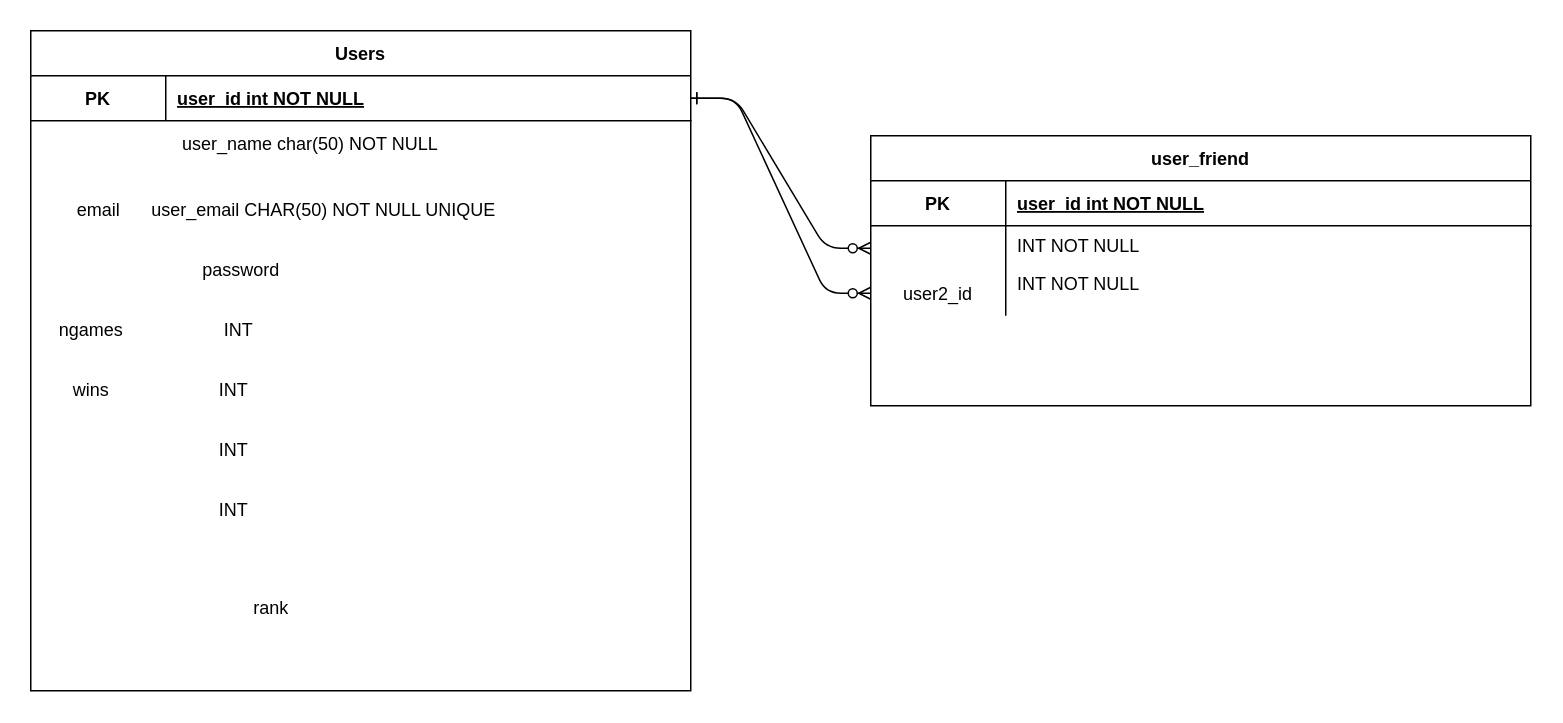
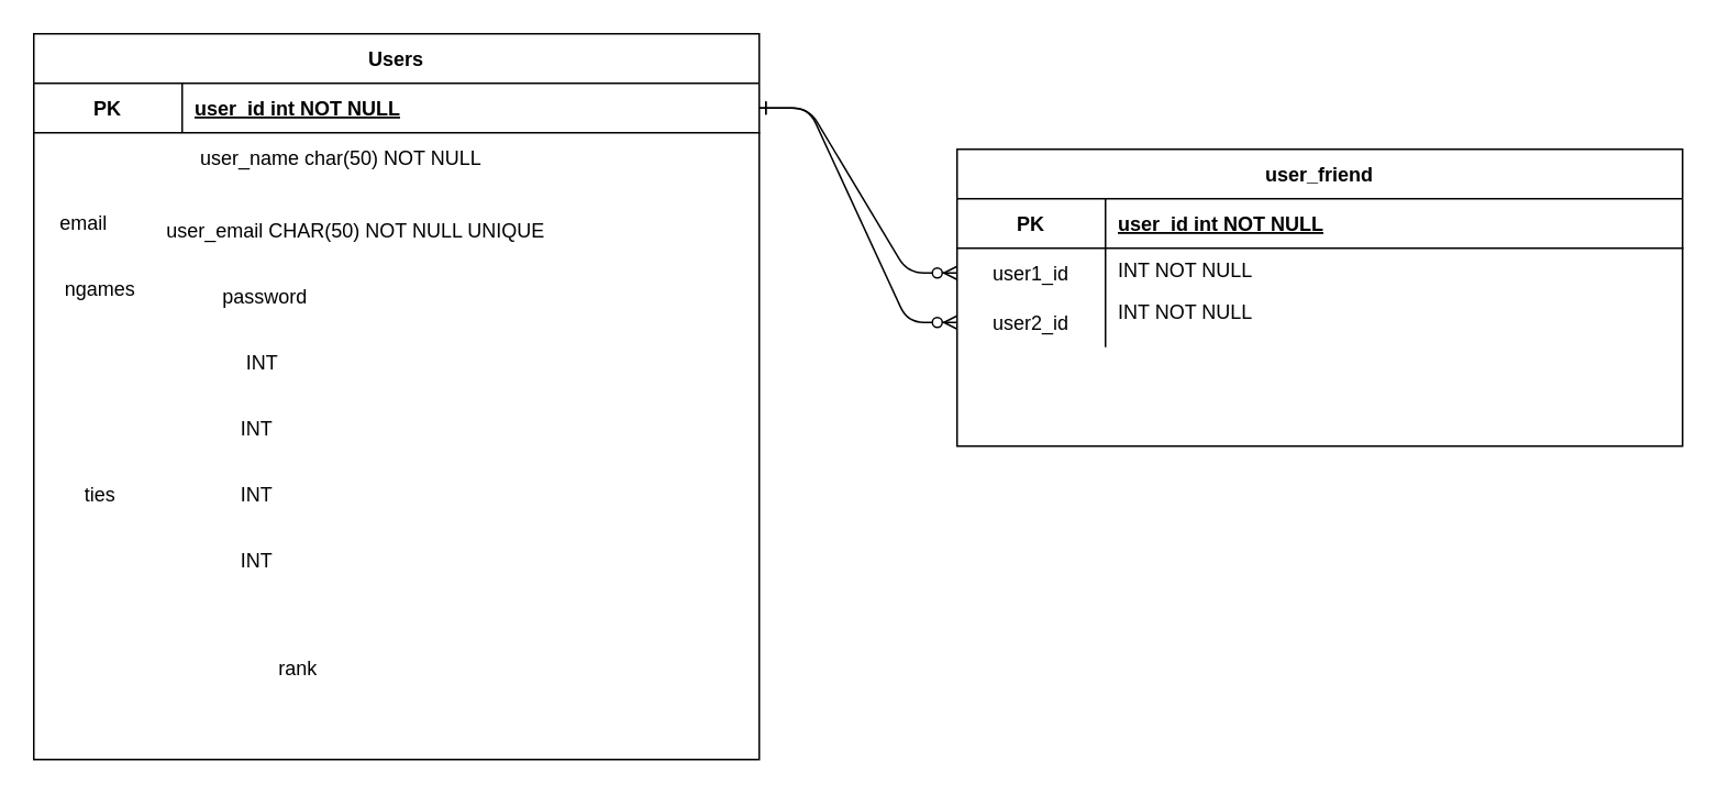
  <mxCell id="0" />
  <mxCell id="1" parent="0" />
  <mxCell id="2" value="Users" style="shape=table;startSize=30;container=1;collapsible=1;childLayout=tableLayout;fixedRows=1;rowLines=0;fontStyle=1;align=center;resizeLast=1;" parent="1" vertex="1"><mxGeometry x="20" y="20" width="440" height="440" as="geometry" /></mxCell>
  <mxCell id="3" value="" style="shape=partialRectangle;collapsible=0;dropTarget=0;pointerEvents=0;fillColor=none;points=[[0,0.5],[1,0.5]];portConstraint=eastwest;top=0;left=0;right=0;bottom=1;" parent="2" vertex="1"><mxGeometry y="30" width="440" height="30" as="geometry" /></mxCell>
  <mxCell id="4" value="PK" style="shape=partialRectangle;overflow=hidden;connectable=0;fillColor=none;top=0;left=0;bottom=0;right=0;fontStyle=1;" parent="3" vertex="1"><mxGeometry width="90" height="30" as="geometry"><mxRectangle width="90" height="30" as="alternateBounds" /></mxGeometry></mxCell>
  <mxCell id="5" value="user_id int NOT NULL " style="shape=partialRectangle;overflow=hidden;connectable=0;fillColor=none;top=0;left=0;bottom=0;right=0;align=left;spacingLeft=6;fontStyle=5;" parent="3" vertex="1"><mxGeometry x="90" width="350" height="30" as="geometry"><mxRectangle width="350" height="30" as="alternateBounds" /></mxGeometry></mxCell>
  <mxCell id="6" value="" style="shape=partialRectangle;collapsible=0;dropTarget=0;pointerEvents=0;fillColor=none;points=[[0,0.5],[1,0.5]];portConstraint=eastwest;top=0;left=0;right=0;bottom=0;" parent="2" vertex="1"><mxGeometry y="60" width="440" height="30" as="geometry" /></mxCell>
  <mxCell id="7" value=" user_name char(50) NOT NULL" style="shape=partialRectangle;overflow=hidden;connectable=0;fillColor=none;top=0;left=0;bottom=0;right=0;align=left;spacingLeft=6;" parent="6" vertex="1"><mxGeometry x="90" width="350" height="30" as="geometry"><mxRectangle width="350" height="30" as="alternateBounds" /></mxGeometry></mxCell>
- <mxCell id="8" value="&lt;font color=&quot;#000000&quot;&gt;wins&lt;/font&gt;" style="text;html=1;align=center;verticalAlign=middle;resizable=0;points=[];autosize=1;strokeColor=none;fillColor=none;fontColor=#FF2212;" vertex="1" parent="1"><mxGeometry x="40" y="250" width="40" height="20" as="geometry" /></mxCell>
  <mxCell id="9" value="INT" style="text;html=1;align=center;verticalAlign=middle;resizable=0;points=[];autosize=1;strokeColor=none;fillColor=none;fontColor=#000000;" vertex="1" parent="1"><mxGeometry x="140" y="250" width="30" height="20" as="geometry" /></mxCell>
  <mxCell id="10" value="INT&amp;nbsp;" style="text;html=1;align=center;verticalAlign=middle;resizable=0;points=[];autosize=1;strokeColor=none;fillColor=none;fontColor=#000000;" vertex="1" parent="1"><mxGeometry x="140" y="210" width="40" height="20" as="geometry" /></mxCell>
  <mxCell id="11" value="&lt;span style=&quot;color: rgb(0 , 0 , 0)&quot;&gt;password&lt;/span&gt;" style="text;html=1;align=center;verticalAlign=middle;resizable=0;points=[];autosize=1;strokeColor=none;fillColor=none;fontColor=#FF2212;" vertex="1" parent="1"><mxGeometry x="125" y="170" width="70" height="20" as="geometry" /></mxCell>
- <mxCell id="12" value="ngames&lt;br&gt;" style="text;html=1;align=center;verticalAlign=middle;resizable=0;points=[];autosize=1;strokeColor=none;fillColor=none;fontColor=#000000;" vertex="1" parent="1"><mxGeometry x="30" y="210" width="60" height="20" as="geometry" /></mxCell>
+ <mxCell id="12" value="ngames&lt;br&gt;" style="text;html=1;align=center;verticalAlign=middle;resizable=0;points=[];autosize=1;strokeColor=none;fillColor=none;fontColor=#000000;" vertex="1" parent="1"><mxGeometry x="30" y="165" width="60" height="20" as="geometry" /></mxCell>
  <mxCell id="13" value="INT" style="text;html=1;align=center;verticalAlign=middle;resizable=0;points=[];autosize=1;strokeColor=none;fillColor=none;fontColor=#000000;" vertex="1" parent="1"><mxGeometry x="140" y="290" width="30" height="20" as="geometry" /></mxCell>
+ <mxCell id="14" value="ties&lt;br&gt;" style="text;html=1;align=center;verticalAlign=middle;resizable=0;points=[];autosize=1;strokeColor=none;fillColor=none;fontColor=#000000;" vertex="1" parent="1"><mxGeometry x="45" y="290" width="30" height="20" as="geometry" /></mxCell>
  <mxCell id="15" value="INT" style="text;html=1;align=center;verticalAlign=middle;resizable=0;points=[];autosize=1;strokeColor=none;fillColor=none;fontColor=#000000;" vertex="1" parent="1"><mxGeometry x="140" y="330" width="30" height="20" as="geometry" /></mxCell>
  <mxCell id="16" value="rank" style="text;html=1;align=center;verticalAlign=middle;resizable=0;points=[];autosize=1;strokeColor=none;fillColor=none;fontColor=#000000;" vertex="1" parent="1"><mxGeometry x="160" y="395" width="40" height="20" as="geometry" /></mxCell>
- <mxCell id="17" value="&lt;font color=&quot;#000000&quot;&gt;email&lt;/font&gt;" style="text;html=1;align=center;verticalAlign=middle;resizable=0;points=[];autosize=1;strokeColor=none;fillColor=none;fontColor=#FF2212;" vertex="1" parent="1"><mxGeometry x="45" y="130" width="40" height="20" as="geometry" /></mxCell>
+ <mxCell id="17" value="&lt;font color=&quot;#000000&quot;&gt;email&lt;/font&gt;" style="text;html=1;align=center;verticalAlign=middle;resizable=0;points=[];autosize=1;strokeColor=none;fillColor=none;fontColor=#FF2212;" vertex="1" parent="1"><mxGeometry x="30" y="125" width="40" height="20" as="geometry" /></mxCell>
  <mxCell id="18" value="user_email CHAR(50) NOT NULL UNIQUE" style="text;html=1;align=center;verticalAlign=middle;resizable=0;points=[];autosize=1;strokeColor=none;fillColor=none;fontColor=#000000;" vertex="1" parent="1"><mxGeometry x="95" y="130" width="240" height="20" as="geometry" /></mxCell>
  <mxCell id="19" value="user_friend" style="shape=table;startSize=30;container=1;collapsible=1;childLayout=tableLayout;fixedRows=1;rowLines=0;fontStyle=1;align=center;resizeLast=1;" vertex="1" parent="1"><mxGeometry x="580" y="90" width="440" height="180" as="geometry" /></mxCell>
  <mxCell id="20" value="" style="shape=partialRectangle;collapsible=0;dropTarget=0;pointerEvents=0;fillColor=none;points=[[0,0.5],[1,0.5]];portConstraint=eastwest;top=0;left=0;right=0;bottom=1;" vertex="1" parent="19"><mxGeometry y="30" width="440" height="30" as="geometry" /></mxCell>
  <mxCell id="21" value="PK" style="shape=partialRectangle;overflow=hidden;connectable=0;fillColor=none;top=0;left=0;bottom=0;right=0;fontStyle=1;" vertex="1" parent="20"><mxGeometry width="90" height="30" as="geometry"><mxRectangle width="90" height="30" as="alternateBounds" /></mxGeometry></mxCell>
  <mxCell id="22" value="user_id int NOT NULL " style="shape=partialRectangle;overflow=hidden;connectable=0;fillColor=none;top=0;left=0;bottom=0;right=0;align=left;spacingLeft=6;fontStyle=5;" vertex="1" parent="20"><mxGeometry x="90" width="350" height="30" as="geometry"><mxRectangle width="350" height="30" as="alternateBounds" /></mxGeometry></mxCell>
  <mxCell id="23" value="" style="shape=partialRectangle;collapsible=0;dropTarget=0;pointerEvents=0;fillColor=none;points=[[0,0.5],[1,0.5]];portConstraint=eastwest;top=0;left=0;right=0;bottom=0;" vertex="1" parent="19"><mxGeometry y="60" width="440" height="30" as="geometry" /></mxCell>
+ <mxCell id="24" value="user1_id" style="shape=partialRectangle;overflow=hidden;connectable=0;fillColor=none;top=0;left=0;bottom=0;right=0;" vertex="1" parent="23"><mxGeometry width="90" height="30" as="geometry"><mxRectangle width="90" height="30" as="alternateBounds" /></mxGeometry></mxCell>
  <mxCell id="25" value="INT NOT NULL&#10;" style="shape=partialRectangle;overflow=hidden;connectable=0;fillColor=none;top=0;left=0;bottom=0;right=0;align=left;spacingLeft=6;verticalAlign=top;" vertex="1" parent="23"><mxGeometry x="90" width="350" height="30" as="geometry"><mxRectangle width="350" height="30" as="alternateBounds" /></mxGeometry></mxCell>
  <mxCell id="26" value="" style="shape=partialRectangle;collapsible=0;dropTarget=0;pointerEvents=0;fillColor=none;points=[[0,0.5],[1,0.5]];portConstraint=eastwest;top=0;left=0;right=0;bottom=0;" vertex="1" parent="19"><mxGeometry y="90" width="440" height="30" as="geometry" /></mxCell>
  <mxCell id="27" value="user2_id" style="shape=partialRectangle;overflow=hidden;connectable=0;fillColor=none;top=0;left=0;bottom=0;right=0;" vertex="1" parent="26"><mxGeometry width="90" height="30" as="geometry"><mxRectangle width="90" height="30" as="alternateBounds" /></mxGeometry></mxCell>
  <mxCell id="28" value="INT NOT NULL&#10;" style="shape=partialRectangle;overflow=hidden;connectable=0;fillColor=none;top=0;left=0;bottom=0;right=0;align=left;spacingLeft=6;" vertex="1" parent="26"><mxGeometry x="90" width="350" height="30" as="geometry"><mxRectangle width="350" height="30" as="alternateBounds" /></mxGeometry></mxCell>
  <mxCell id="29" value="" style="edgeStyle=entityRelationEdgeStyle;endArrow=ERzeroToMany;startArrow=ERone;endFill=1;startFill=0;exitX=1;exitY=0.5;exitDx=0;exitDy=0;entryX=0;entryY=0.5;entryDx=0;entryDy=0;" edge="1" parent="1" source="3" target="26"><mxGeometry width="100" height="100" relative="1" as="geometry"><mxPoint x="-90" y="90" as="sourcePoint" /><mxPoint x="-70" y="615" as="targetPoint" /></mxGeometry></mxCell>
  <mxCell id="30" value="" style="edgeStyle=entityRelationEdgeStyle;endArrow=ERzeroToMany;startArrow=ERone;endFill=1;startFill=0;exitX=1;exitY=0.5;exitDx=0;exitDy=0;entryX=0;entryY=0.5;entryDx=0;entryDy=0;" edge="1" parent="1" source="3" target="23"><mxGeometry width="100" height="100" relative="1" as="geometry"><mxPoint x="620" y="50" as="sourcePoint" /><mxPoint x="600" y="555" as="targetPoint" /></mxGeometry></mxCell>
